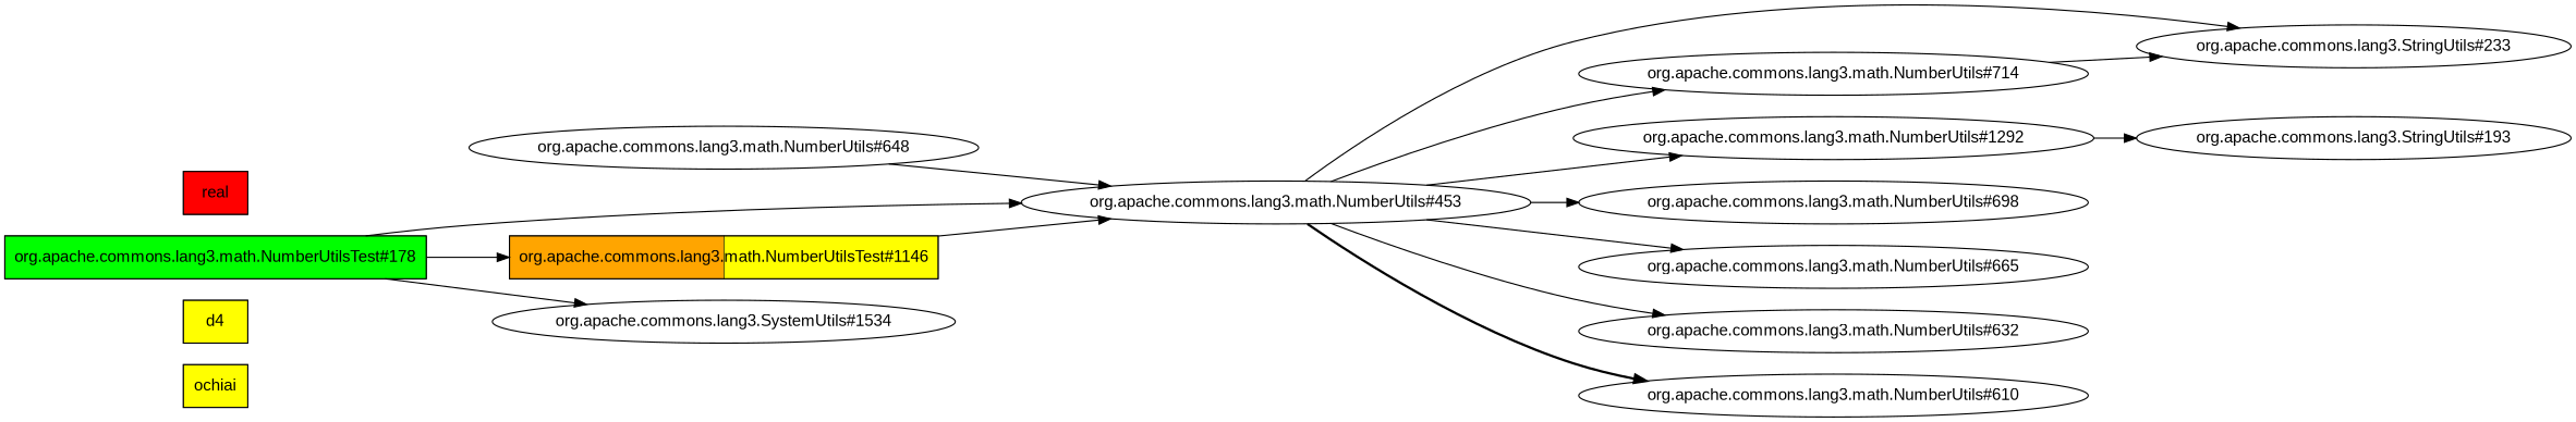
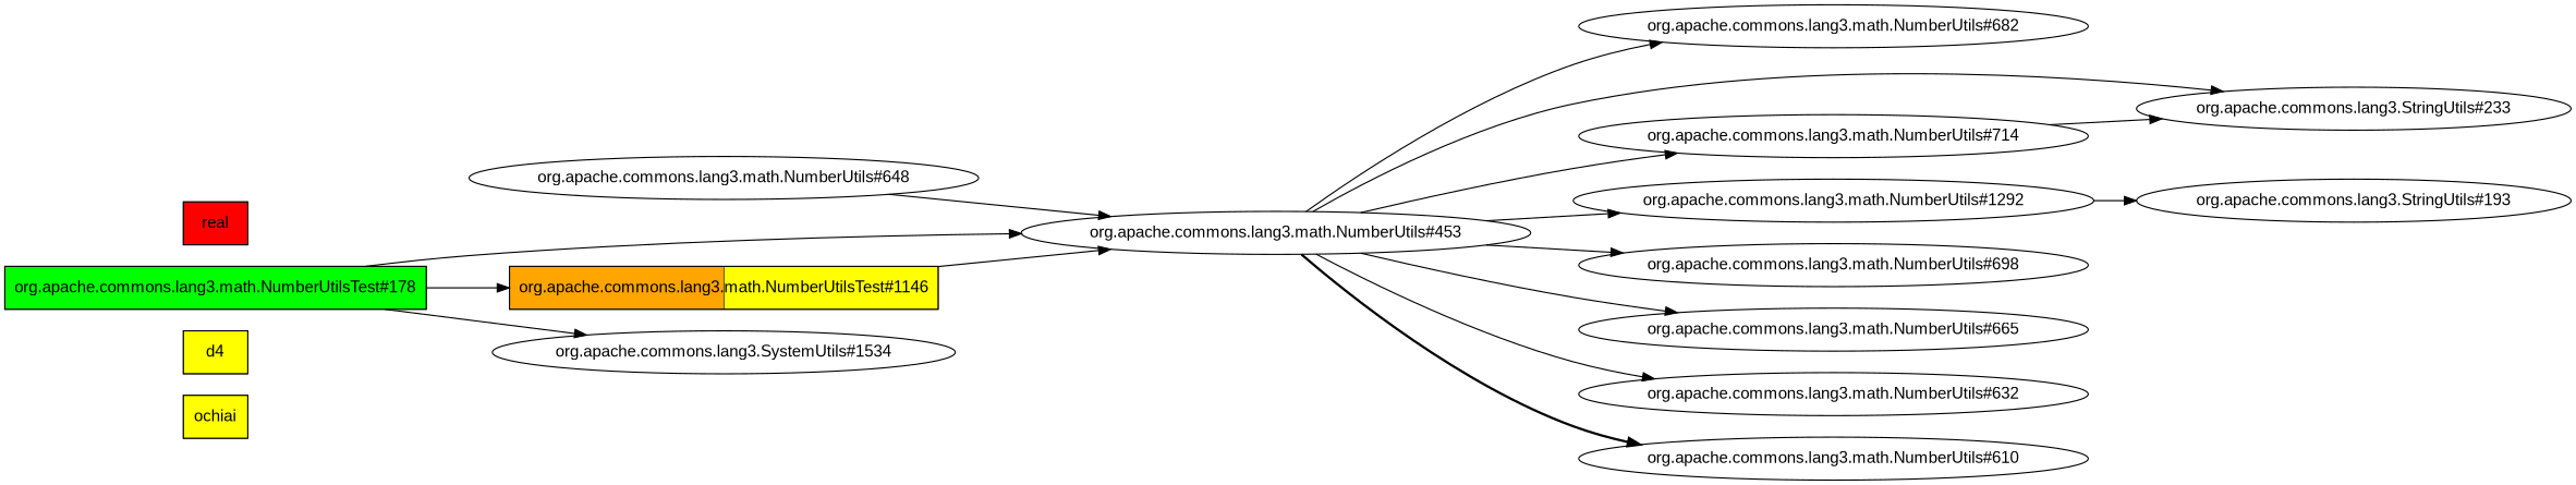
  digraph {
    fontname="Liberation Sans"
    rankdir=LR
    node [fontname="Liberation Sans"]
    edge [fontname="Liberation Sans"]
    ochiai [fillcolor=yellow shape=box style=striped]
    d4 [fillcolor=yellow shape=box style=striped]
    "org.apache.commons.lang3.math.NumberUtils#453" [fillcolor=red shape=ellipse style=striped]
+   "org.apache.commons.lang3.math.NumberUtils#682"
    "org.apache.commons.lang3.StringUtils#233"
    "org.apache.commons.lang3.math.NumberUtils#714"
    "org.apache.commons.lang3.math.NumberUtils#1292"
    "org.apache.commons.lang3.math.NumberUtils#698"
    "org.apache.commons.lang3.math.NumberUtils#665"
    "org.apache.commons.lang3.math.NumberUtils#632"
    "org.apache.commons.lang3.math.NumberUtils#610"
    "org.apache.commons.lang3.math.NumberUtils#648"
    "org.apache.commons.lang3.StringUtils#193"
    "org.apache.commons.lang3.math.NumberUtilsTest#1146" [fillcolor="orange:yellow" shape=box style=striped]
    "org.apache.commons.lang3.math.NumberUtilsTest#178" [fillcolor=green shape=box style=striped]
    "org.apache.commons.lang3.SystemUtils#1534"
    real [fillcolor=red shape=box style=striped]
+   "org.apache.commons.lang3.math.NumberUtils#453" -> "org.apache.commons.lang3.math.NumberUtils#682"
    "org.apache.commons.lang3.math.NumberUtils#453" -> "org.apache.commons.lang3.StringUtils#233"
    "org.apache.commons.lang3.math.NumberUtils#453" -> "org.apache.commons.lang3.math.NumberUtils#714"
    "org.apache.commons.lang3.math.NumberUtils#453" -> "org.apache.commons.lang3.math.NumberUtils#1292"
    "org.apache.commons.lang3.math.NumberUtils#453" -> "org.apache.commons.lang3.math.NumberUtils#698"
    "org.apache.commons.lang3.math.NumberUtils#453" -> "org.apache.commons.lang3.math.NumberUtils#665"
    "org.apache.commons.lang3.math.NumberUtils#453" -> "org.apache.commons.lang3.math.NumberUtils#632"
    "org.apache.commons.lang3.math.NumberUtils#453" -> "org.apache.commons.lang3.math.NumberUtils#610" [style=bold]
    "org.apache.commons.lang3.math.NumberUtils#714" -> "org.apache.commons.lang3.StringUtils#233"
    "org.apache.commons.lang3.math.NumberUtils#1292" -> "org.apache.commons.lang3.StringUtils#193"
    "org.apache.commons.lang3.math.NumberUtils#648" -> "org.apache.commons.lang3.math.NumberUtils#453"
    "org.apache.commons.lang3.math.NumberUtilsTest#1146" -> "org.apache.commons.lang3.math.NumberUtils#453"
    "org.apache.commons.lang3.math.NumberUtilsTest#178" -> "org.apache.commons.lang3.math.NumberUtils#453"
    "org.apache.commons.lang3.math.NumberUtilsTest#178" -> "org.apache.commons.lang3.math.NumberUtilsTest#1146"
    "org.apache.commons.lang3.math.NumberUtilsTest#178" -> "org.apache.commons.lang3.SystemUtils#1534"
  }
